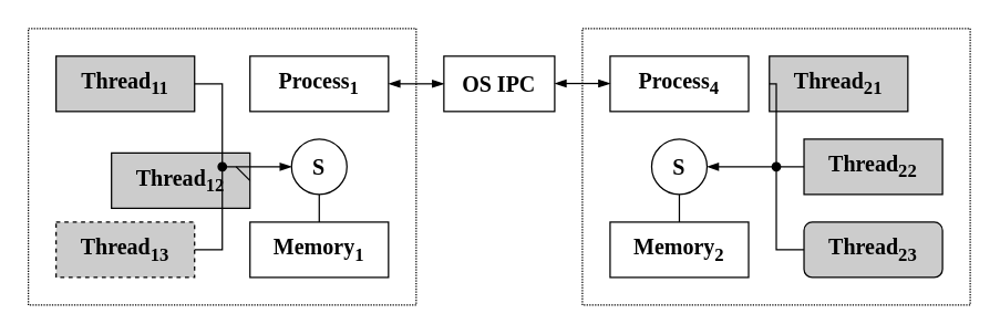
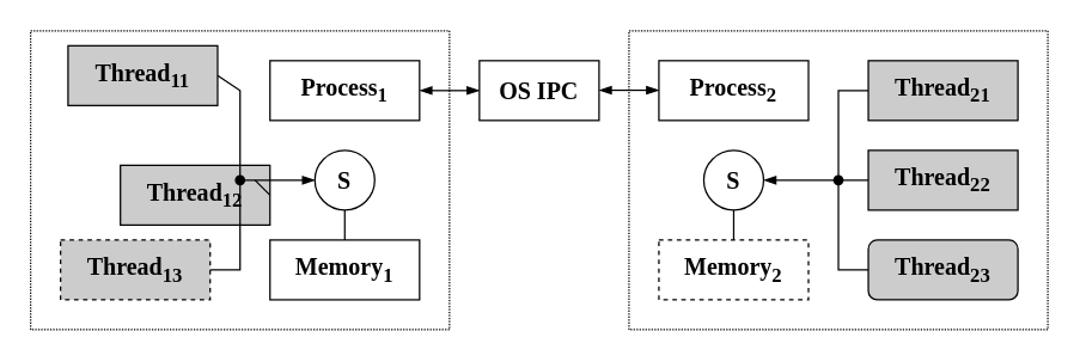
  <mxCell id="0" />
  <mxCell id="1" parent="0" />
  <mxCell id="2" value="" style="rounded=0;whiteSpace=wrap;html=1;fillColor=none;dashed=1;dashPattern=1 1;" vertex="1" parent="1"><mxGeometry x="20" y="20" width="280" height="200" as="geometry" /></mxCell>
  <mxCell id="3" value="&lt;font face=&quot;Verdana&quot; style=&quot;font-size: 16px;&quot;&gt;&lt;b&gt;OS IPC&lt;/b&gt;&lt;/font&gt;" style="rounded=0;whiteSpace=wrap;html=1;" parent="1" vertex="1"><mxGeometry x="320" y="40" width="80" height="40" as="geometry" /></mxCell>
- <mxCell id="4" value="&lt;font face=&quot;Verdana&quot;&gt;&lt;b style=&quot;font-size: 16px;&quot;&gt;Thread&lt;sub&gt;11&lt;/sub&gt;&lt;/b&gt;&lt;/font&gt;" style="rounded=0;whiteSpace=wrap;html=1;fillColor=#CCCCCC;" parent="1" vertex="1"><mxGeometry x="40" y="40" width="100" height="40" as="geometry" /></mxCell>
+ <mxCell id="4" value="&lt;font face=&quot;Verdana&quot;&gt;&lt;b style=&quot;font-size: 16px;&quot;&gt;Thread&lt;sub&gt;11&lt;/sub&gt;&lt;/b&gt;&lt;/font&gt;" style="rounded=0;whiteSpace=wrap;html=1;fillColor=#CCCCCC;" parent="1" vertex="1"><mxGeometry x="45" y="30" width="100" height="40" as="geometry" /></mxCell>
  <mxCell id="5" value="&lt;font style=&quot;&quot; face=&quot;Verdana&quot;&gt;&lt;b style=&quot;&quot;&gt;&lt;span style=&quot;font-size: 16px;&quot;&gt;Process&lt;sub&gt;1&lt;/sub&gt;&lt;/span&gt;&lt;/b&gt;&lt;/font&gt;" style="text;html=1;align=center;verticalAlign=middle;whiteSpace=wrap;rounded=0;strokeColor=default;" parent="1" vertex="1"><mxGeometry x="180" y="40" width="100" height="40" as="geometry" /></mxCell>
  <mxCell id="6" value="" style="endArrow=blockThin;html=1;rounded=0;entryX=0;entryY=0.5;entryDx=0;entryDy=0;endFill=1;startArrow=blockThin;startFill=1;" parent="1" target="3" edge="1"><mxGeometry width="50" height="50" relative="1" as="geometry"><mxPoint x="280" y="60" as="sourcePoint" /><mxPoint x="330" y="110" as="targetPoint" /></mxGeometry></mxCell>
  <mxCell id="7" value="" style="endArrow=blockThin;html=1;rounded=0;entryX=0;entryY=0.5;entryDx=0;entryDy=0;endFill=1;startArrow=blockThin;startFill=1;" parent="1" edge="1"><mxGeometry width="50" height="50" relative="1" as="geometry"><mxPoint x="400" y="59.76" as="sourcePoint" /><mxPoint x="440" y="59.76" as="targetPoint" /></mxGeometry></mxCell>
  <mxCell id="8" value="&lt;font size=&quot;1&quot; face=&quot;Verdana&quot;&gt;&lt;b style=&quot;font-size: 16px;&quot;&gt;Thread&lt;sub&gt;12&lt;/sub&gt;&lt;/b&gt;&lt;/font&gt;" style="rounded=0;whiteSpace=wrap;html=1;fillColor=#CCCCCC;" vertex="1" parent="1"><mxGeometry x="80" y="110" width="100" height="40" as="geometry" /></mxCell>
  <mxCell id="9" value="&lt;font face=&quot;Verdana&quot;&gt;&lt;span style=&quot;font-size: 16px;&quot;&gt;&lt;b&gt;Memory&lt;sub&gt;1&lt;/sub&gt;&lt;/b&gt;&lt;/span&gt;&lt;/font&gt;" style="rounded=0;whiteSpace=wrap;html=1;fillColor=none;" vertex="1" parent="1"><mxGeometry x="180" y="160" width="100" height="40" as="geometry" /></mxCell>
  <mxCell id="10" value="&lt;font size=&quot;1&quot; face=&quot;Verdana&quot;&gt;&lt;b style=&quot;font-size: 16px;&quot;&gt;Thread&lt;sub&gt;13&lt;/sub&gt;&lt;/b&gt;&lt;/font&gt;" style="rounded=0;whiteSpace=wrap;html=1;fillColor=#CCCCCC;dashed=1;" vertex="1" parent="1"><mxGeometry x="40" y="160" width="100" height="40" as="geometry" /></mxCell>
  <mxCell id="11" value="" style="endArrow=blockThin;html=1;rounded=0;exitX=1;exitY=0.5;exitDx=0;exitDy=0;endFill=1;entryX=0;entryY=0.5;entryDx=0;entryDy=0;" edge="1" parent="1" source="4" target="23"><mxGeometry width="50" height="50" relative="1" as="geometry"><mxPoint x="200" y="100" as="sourcePoint" /><mxPoint x="180" y="120" as="targetPoint" /><Array as="points"><mxPoint x="160" y="60" /><mxPoint x="160" y="120" /></Array></mxGeometry></mxCell>
  <mxCell id="12" value="" style="endArrow=oval;html=1;rounded=0;exitX=1;exitY=0.5;exitDx=0;exitDy=0;endFill=1;" edge="1" parent="1" source="10"><mxGeometry width="50" height="50" relative="1" as="geometry"><mxPoint x="170" y="210" as="sourcePoint" /><mxPoint x="160" y="120" as="targetPoint" /><Array as="points"><mxPoint x="160" y="180" /></Array></mxGeometry></mxCell>
  <mxCell id="13" value="" style="endArrow=none;html=1;rounded=0;exitX=1;exitY=0.5;exitDx=0;exitDy=0;endFill=0;" edge="1" parent="1" source="8"><mxGeometry width="50" height="50" relative="1" as="geometry"><mxPoint x="210" y="200" as="sourcePoint" /><mxPoint x="170" y="120" as="targetPoint" /></mxGeometry></mxCell>
  <mxCell id="14" value="" style="rounded=0;whiteSpace=wrap;html=1;fillColor=none;dashed=1;dashPattern=1 1;" vertex="1" parent="1"><mxGeometry x="420" y="20" width="280" height="200" as="geometry" /></mxCell>
- <mxCell id="15" value="&lt;font face=&quot;Verdana&quot;&gt;&lt;b style=&quot;font-size: 16px;&quot;&gt;Thread&lt;sub&gt;21&lt;/sub&gt;&lt;/b&gt;&lt;/font&gt;" style="rounded=0;whiteSpace=wrap;html=1;fillColor=#CCCCCC;" vertex="1" parent="1"><mxGeometry x="555" y="40" width="100" height="40" as="geometry" /></mxCell>
- <mxCell id="16" value="&lt;font style=&quot;&quot; face=&quot;Verdana&quot;&gt;&lt;b style=&quot;&quot;&gt;&lt;span style=&quot;font-size: 16px;&quot;&gt;Process&lt;sub&gt;4&lt;/sub&gt;&lt;/span&gt;&lt;/b&gt;&lt;/font&gt;" style="text;html=1;align=center;verticalAlign=middle;whiteSpace=wrap;rounded=0;strokeColor=default;" vertex="1" parent="1"><mxGeometry x="440" y="40" width="100" height="40" as="geometry" /></mxCell>
+ <mxCell id="15" value="&lt;font face=&quot;Verdana&quot;&gt;&lt;b style=&quot;font-size: 16px;&quot;&gt;Thread&lt;sub&gt;21&lt;/sub&gt;&lt;/b&gt;&lt;/font&gt;" style="rounded=0;whiteSpace=wrap;html=1;fillColor=#CCCCCC;" vertex="1" parent="1"><mxGeometry x="580" y="40" width="100" height="40" as="geometry" /></mxCell>
+ <mxCell id="16" value="&lt;font style=&quot;&quot; face=&quot;Verdana&quot;&gt;&lt;b style=&quot;&quot;&gt;&lt;span style=&quot;font-size: 16px;&quot;&gt;Process&lt;sub&gt;2&lt;/sub&gt;&lt;/span&gt;&lt;/b&gt;&lt;/font&gt;" style="text;html=1;align=center;verticalAlign=middle;whiteSpace=wrap;rounded=0;strokeColor=default;" vertex="1" parent="1"><mxGeometry x="440" y="40" width="100" height="40" as="geometry" /></mxCell>
  <mxCell id="17" value="&lt;font size=&quot;1&quot; face=&quot;Verdana&quot;&gt;&lt;b style=&quot;font-size: 16px;&quot;&gt;Thread&lt;sub&gt;22&lt;/sub&gt;&lt;/b&gt;&lt;/font&gt;" style="rounded=0;whiteSpace=wrap;html=1;fillColor=#CCCCCC;" vertex="1" parent="1"><mxGeometry x="580" y="100" width="100" height="40" as="geometry" /></mxCell>
- <mxCell id="18" value="&lt;font face=&quot;Verdana&quot;&gt;&lt;span style=&quot;font-size: 16px;&quot;&gt;&lt;b&gt;Memory&lt;sub&gt;2&lt;/sub&gt;&lt;/b&gt;&lt;/span&gt;&lt;/font&gt;" style="rounded=0;whiteSpace=wrap;html=1;fillColor=none;" vertex="1" parent="1"><mxGeometry x="440" y="160" width="100" height="40" as="geometry" /></mxCell>
+ <mxCell id="18" value="&lt;font face=&quot;Verdana&quot;&gt;&lt;span style=&quot;font-size: 16px;&quot;&gt;&lt;b&gt;Memory&lt;sub&gt;2&lt;/sub&gt;&lt;/b&gt;&lt;/span&gt;&lt;/font&gt;" style="rounded=0;whiteSpace=wrap;html=1;fillColor=none;dashed=1;" vertex="1" parent="1"><mxGeometry x="440" y="160" width="100" height="40" as="geometry" /></mxCell>
  <mxCell id="19" value="&lt;font size=&quot;1&quot; face=&quot;Verdana&quot;&gt;&lt;b style=&quot;font-size: 16px;&quot;&gt;Thread&lt;sub&gt;23&lt;/sub&gt;&lt;/b&gt;&lt;/font&gt;" style="whiteSpace=wrap;html=1;fillColor=#CCCCCC;rounded=1;" vertex="1" parent="1"><mxGeometry x="580" y="160" width="100" height="40" as="geometry" /></mxCell>
  <mxCell id="20" value="" style="endArrow=blockThin;html=1;rounded=0;exitX=0;exitY=0.5;exitDx=0;exitDy=0;endFill=1;entryX=1;entryY=0.5;entryDx=0;entryDy=0;" edge="1" parent="1" source="15" target="24"><mxGeometry width="50" height="50" relative="1" as="geometry"><mxPoint x="490" y="120" as="sourcePoint" /><mxPoint x="520" y="120" as="targetPoint" /><Array as="points"><mxPoint x="560" y="60" /><mxPoint x="560" y="120" /></Array></mxGeometry></mxCell>
  <mxCell id="21" value="" style="endArrow=none;html=1;rounded=0;startArrow=oval;startFill=1;" edge="1" parent="1"><mxGeometry width="50" height="50" relative="1" as="geometry"><mxPoint x="560" y="120" as="sourcePoint" /><mxPoint x="580" y="120" as="targetPoint" /></mxGeometry></mxCell>
  <mxCell id="22" value="" style="endArrow=none;html=1;rounded=0;entryX=0;entryY=0.5;entryDx=0;entryDy=0;" edge="1" parent="1" target="19"><mxGeometry width="50" height="50" relative="1" as="geometry"><mxPoint x="560" y="120" as="sourcePoint" /><mxPoint x="610" y="230" as="targetPoint" /><Array as="points"><mxPoint x="560" y="180" /></Array></mxGeometry></mxCell>
  <mxCell id="23" value="&lt;b&gt;&lt;font style=&quot;font-size: 16px;&quot; face=&quot;Verdana&quot;&gt;S&lt;/font&gt;&lt;/b&gt;" style="ellipse;whiteSpace=wrap;html=1;aspect=fixed;" vertex="1" parent="1"><mxGeometry x="210" y="100" width="40" height="40" as="geometry" /></mxCell>
  <mxCell id="24" value="&lt;b&gt;&lt;font style=&quot;font-size: 16px;&quot; face=&quot;Verdana&quot;&gt;S&lt;/font&gt;&lt;/b&gt;" style="ellipse;whiteSpace=wrap;html=1;aspect=fixed;" vertex="1" parent="1"><mxGeometry x="470" y="100" width="40" height="40" as="geometry" /></mxCell>
  <mxCell id="25" value="" style="endArrow=none;html=1;rounded=0;entryX=0.5;entryY=1;entryDx=0;entryDy=0;exitX=0.5;exitY=0;exitDx=0;exitDy=0;" edge="1" parent="1" source="18" target="24"><mxGeometry width="50" height="50" relative="1" as="geometry"><mxPoint x="360" y="190" as="sourcePoint" /><mxPoint x="410" y="140" as="targetPoint" /></mxGeometry></mxCell>
  <mxCell id="26" value="" style="endArrow=none;html=1;rounded=0;entryX=0.5;entryY=1;entryDx=0;entryDy=0;exitX=0.5;exitY=0;exitDx=0;exitDy=0;" edge="1" parent="1" source="9" target="23"><mxGeometry width="50" height="50" relative="1" as="geometry"><mxPoint x="310" y="180" as="sourcePoint" /><mxPoint x="360" y="130" as="targetPoint" /></mxGeometry></mxCell>
